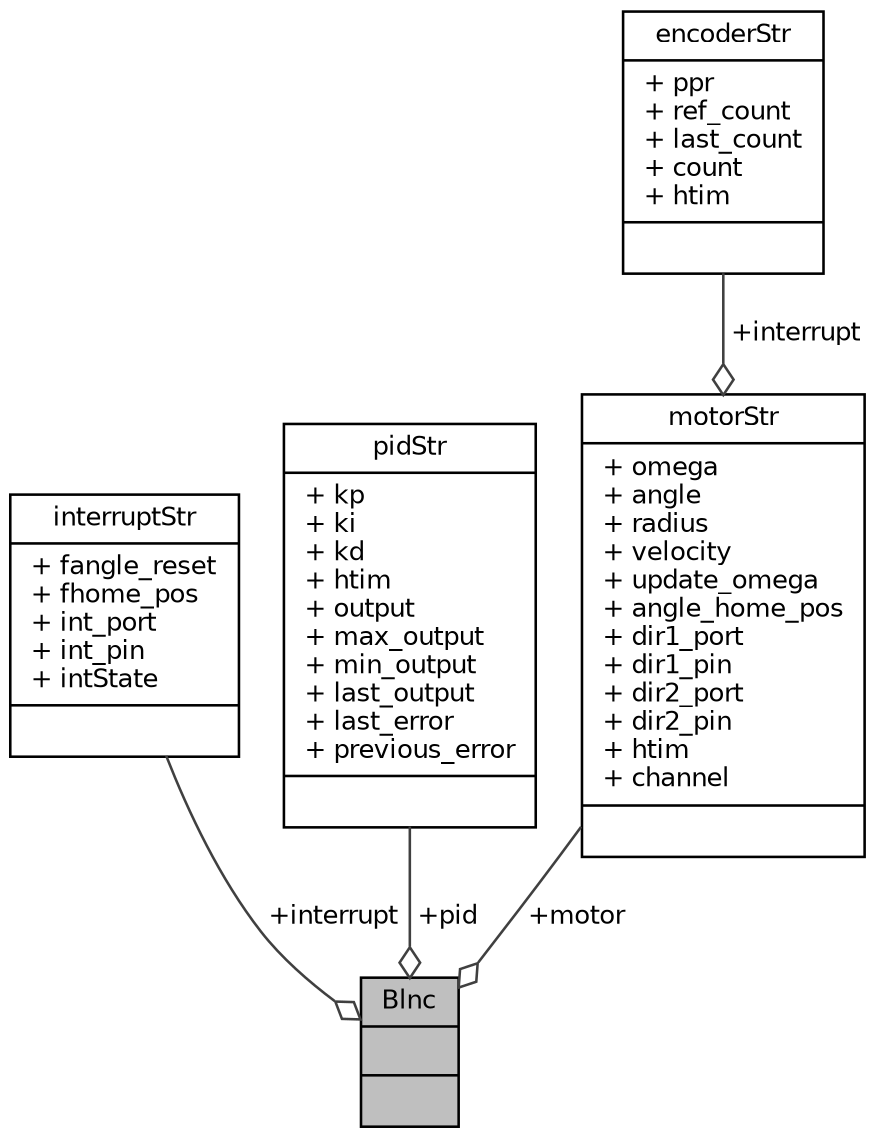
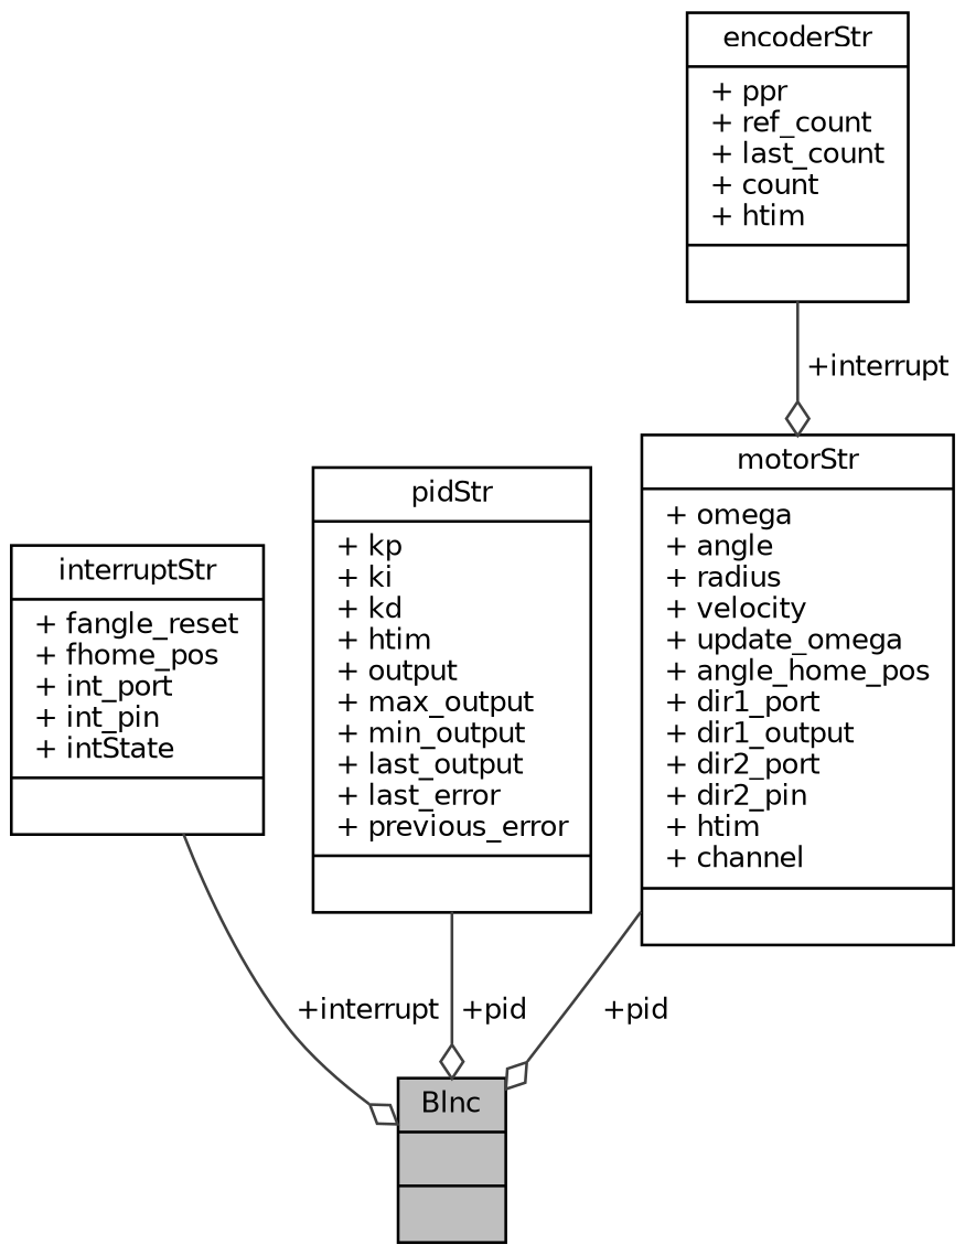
  digraph {
    node [color=black fillcolor=white fontname=Helvetica fontsize=10 shape=record style=filled]
    edge [arrowhead=odiamond color=grey25 fontname=Helvetica fontsize=10 labelfontname=Helvetica labelfontsize=10 style=solid]
    n1 [fillcolor=grey75 fontcolor=black height=0.2 label="{Blnc\n||}" width=0.4]
    n2 [height=0.2 label="{interruptStr\n|+ fangle_reset\l+ fhome_pos\l+ int_port\l+ int_pin\l+ intState\l|}" width=0.4]
    n3 [height=0.2 label="{pidStr\n|+ kp\l+ ki\l+ kd\l+ htim\l+ output\l+ max_output\l+ min_output\l+ last_output\l+ last_error\l+ previous_error\l|}" width=0.4]
-   n4 [height=0.2 label="{motorStr\n|+ omega\l+ angle\l+ radius\l+ velocity\l+ update_omega\l+ angle_home_pos\l+ dir1_port\l+ dir1_pin\l+ dir2_port\l+ dir2_pin\l+ htim\l+ channel\l|}" width=0.4]
+   n4 [height=0.2 label="{motorStr\n|+ omega\l+ angle\l+ radius\l+ velocity\l+ update_omega\l+ angle_home_pos\l+ dir1_port\l+ dir1_output\l+ dir2_port\l+ dir2_pin\l+ htim\l+ channel\l|}" width=0.4]
    n5 [height=0.2 label="{encoderStr\n|+ ppr\l+ ref_count\l+ last_count\l+ count\l+ htim\l|}" width=0.4]
    n2 -> n1 [label=" +interrupt"]
    n3 -> n1 [label=" +pid"]
-   n4 -> n1 [label=" +motor"]
+   n4 -> n1 [label=" +pid"]
    n5 -> n4 [label=" +interrupt"]
  }
